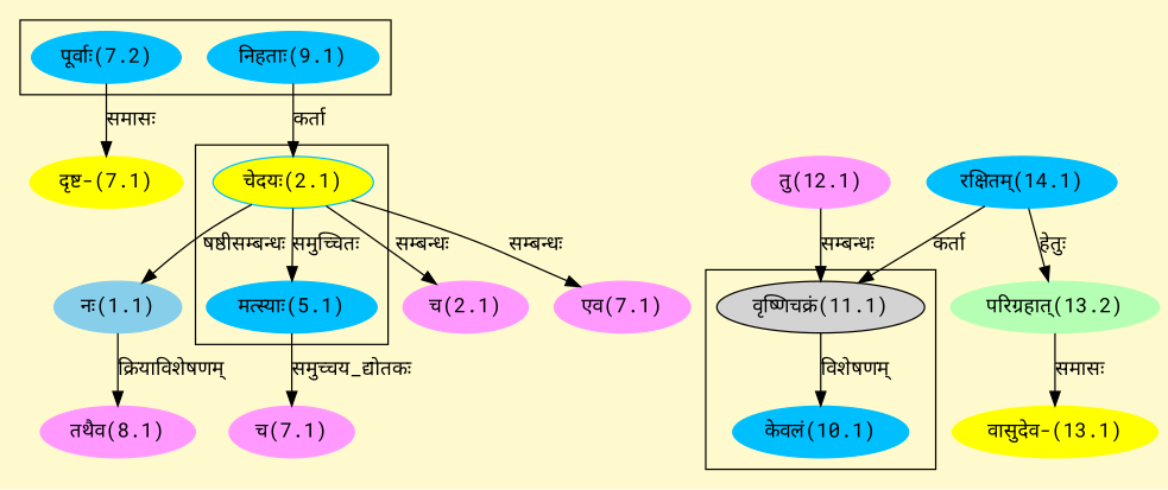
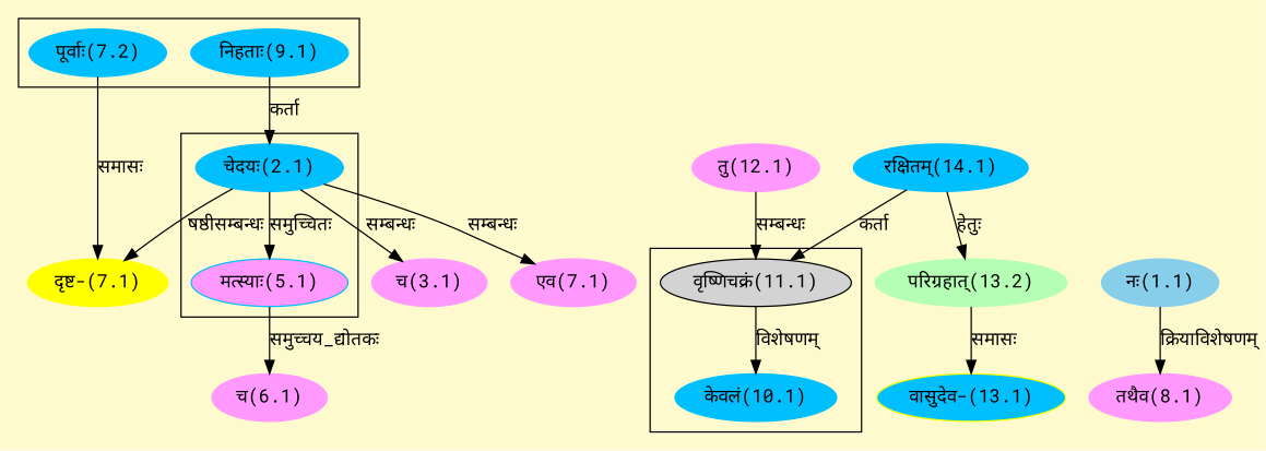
  digraph {
    bgcolor=lemonchiffon1
    compound=true
    fontname="Roboto Mono"
    rankdir=BT
    node [color="#00BFFF" fontname="Roboto Mono" style=filled]
    edge [dir=back fontname="Roboto Mono"]
-   n1 [label="मत्स्याः(5.1)"]
-   n2 [label="चेदयः(2.1)" fillcolor="#FFFF00"]
+   n1 [label="मत्स्याः(5.1)" fillcolor="#FF99FF"]
+   n2 [label="चेदयः(2.1)"]
    n3 [label="पूर्वाः(7.2)"]
    n4 [label="निहताः(9.1)"]
    n5 [label="केवलं(10.1)"]
    n6 [label="वृष्णिचक्रं(11.1)" color=""]
    n7 [label="रक्षितम्(14.1)"]
    n8 [color="#FF99FF" label="तु(12.1)"]
    n9 [color="#87CEEB" label="नः(1.1)"]
-   n10 [color="#FF99FF" label="च(2.1)"]
+   n10 [color="#FF99FF" label="च(3.1)"]
    n11 [color="#FF99FF" label="एव(7.1)"]
-   n12 [color="#FF99FF" label="च(7.1)"]
+   n12 [color="#FF99FF" label="च(6.1)"]
    n13 [color="#FFFF00" label="दृष्ट-(7.1)"]
    n14 [color="#FF99FF" label="तथैव(8.1)"]
-   n15 [color="#FFFF00" label="वासुदेव-(13.1)"]
+   n15 [color="#FFFF00" label="वासुदेव-(13.1)" fillcolor="#00BFFF"]
    n16 [color="#B4FFB4" label="परिग्रहात्(13.2)"]
    subgraph cluster_1 {
      n1
      n2
    }
    subgraph cluster_2 {
      n3
      n4
    }
    subgraph cluster_3 {
      n5
      n6
    }
    n1 -> n2 [label="समुच्चितः"]
    n2 -> n4 [label="कर्ता"]
    n5 -> n6 [label="विशेषणम्"]
    n6 -> n7 [label="कर्ता"]
    n6 -> n8 [label="सम्बन्धः"]
-   n9 -> n2 [label="षष्ठीसम्बन्धः"]
+   n13 -> n2 [label="षष्ठीसम्बन्धः"]
    n10 -> n2 [label="सम्बन्धः"]
    n11 -> n2 [label="सम्बन्धः"]
    n12 -> n1 [label="समुच्चय_द्योतकः"]
    n13 -> n3 [label="समासः"]
    n14 -> n9 [label="क्रियाविशेषणम्"]
    n15 -> n16 [label="समासः"]
    n16 -> n7 [label="हेतुः"]
  }
